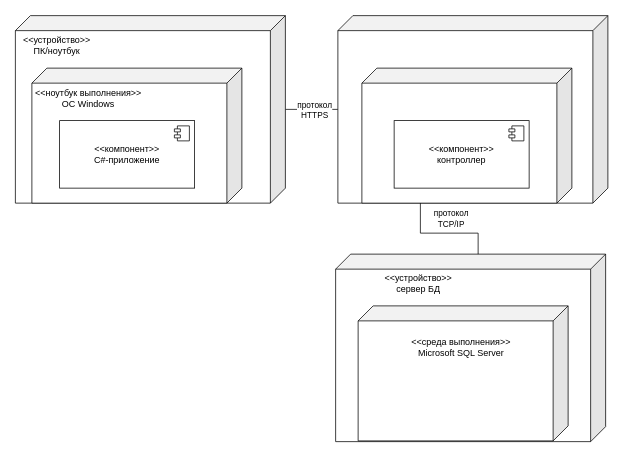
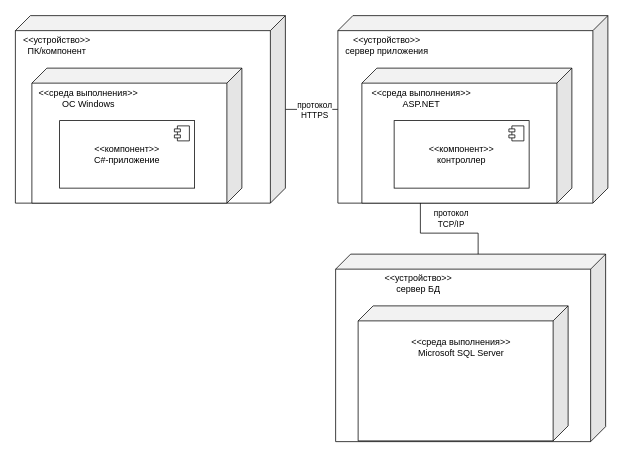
  <mxCell id="0" />
  <mxCell id="1" parent="0" />
  <mxCell id="2" style="edgeStyle=orthogonalEdgeStyle;rounded=0;orthogonalLoop=1;jettySize=auto;html=1;endArrow=none;endFill=0;" edge="1" parent="1" source="4" target="10"><mxGeometry relative="1" as="geometry" /></mxCell>
  <mxCell id="3" value="протокол&lt;br&gt;HTTPS" style="edgeLabel;html=1;align=center;verticalAlign=middle;resizable=0;points=[];" vertex="1" connectable="0" parent="2"><mxGeometry x="0.088" relative="1" as="geometry"><mxPoint as="offset" /></mxGeometry></mxCell>
  <mxCell id="4" value="" style="shape=cube;whiteSpace=wrap;html=1;boundedLbl=1;backgroundOutline=1;darkOpacity=0.05;darkOpacity2=0.1;flipH=1;" vertex="1" parent="1"><mxGeometry x="20" y="20" width="360" height="250" as="geometry" /></mxCell>
- <mxCell id="5" value="&amp;lt;&amp;lt;устройство&amp;gt;&amp;gt;&lt;br&gt;ПК/ноутбук" style="text;html=1;align=center;verticalAlign=middle;resizable=0;points=[];autosize=1;strokeColor=none;fillColor=none;" vertex="1" parent="1"><mxGeometry x="20" y="40" width="110" height="40" as="geometry" /></mxCell>
+ <mxCell id="5" value="&amp;lt;&amp;lt;устройство&amp;gt;&amp;gt;&lt;br&gt;ПК/компонент" style="text;html=1;align=center;verticalAlign=middle;resizable=0;points=[];autosize=1;strokeColor=none;fillColor=none;" vertex="1" parent="1"><mxGeometry x="20" y="40" width="110" height="40" as="geometry" /></mxCell>
  <mxCell id="6" value="" style="shape=cube;whiteSpace=wrap;html=1;boundedLbl=1;backgroundOutline=1;darkOpacity=0.05;darkOpacity2=0.1;flipH=1;" vertex="1" parent="1"><mxGeometry x="42" y="90" width="280" height="180" as="geometry" /></mxCell>
- <mxCell id="7" value="&amp;lt;&amp;lt;ноутбук выполнения&amp;gt;&amp;gt;&lt;br&gt;ОС Windows" style="text;html=1;align=center;verticalAlign=middle;resizable=0;points=[];autosize=1;strokeColor=none;fillColor=none;" vertex="1" parent="1"><mxGeometry x="37" y="110" width="160" height="40" as="geometry" /></mxCell>
+ <mxCell id="7" value="&amp;lt;&amp;lt;среда выполнения&amp;gt;&amp;gt;&lt;br&gt;ОС Windows" style="text;html=1;align=center;verticalAlign=middle;resizable=0;points=[];autosize=1;strokeColor=none;fillColor=none;" vertex="1" parent="1"><mxGeometry x="37" y="110" width="160" height="40" as="geometry" /></mxCell>
  <mxCell id="8" value="&amp;lt;&amp;lt;компонент&amp;gt;&amp;gt;&lt;br style=&quot;border-color: var(--border-color);&quot;&gt;C#-приложение" style="html=1;dropTarget=0;whiteSpace=wrap;" vertex="1" parent="1"><mxGeometry x="79" y="160" width="180" height="90" as="geometry" /></mxCell>
  <mxCell id="9" value="" style="shape=module;jettyWidth=8;jettyHeight=4;" vertex="1" parent="8"><mxGeometry x="1" width="20" height="20" relative="1" as="geometry"><mxPoint x="-27" y="7" as="offset" /></mxGeometry></mxCell>
  <mxCell id="10" value="" style="shape=cube;whiteSpace=wrap;html=1;boundedLbl=1;backgroundOutline=1;darkOpacity=0.05;darkOpacity2=0.1;flipH=1;" vertex="1" parent="1"><mxGeometry x="450" y="20" width="360" height="250" as="geometry" /></mxCell>
+ <mxCell id="11" value="&amp;lt;&amp;lt;устройство&amp;gt;&amp;gt;&lt;br&gt;сервер приложения" style="text;html=1;align=center;verticalAlign=middle;resizable=0;points=[];autosize=1;strokeColor=none;fillColor=none;" vertex="1" parent="1"><mxGeometry x="450" y="40" width="130" height="40" as="geometry" /></mxCell>
  <mxCell id="12" value="" style="shape=cube;whiteSpace=wrap;html=1;boundedLbl=1;backgroundOutline=1;darkOpacity=0.05;darkOpacity2=0.1;flipH=1;" vertex="1" parent="1"><mxGeometry x="482" y="90" width="280" height="180" as="geometry" /></mxCell>
+ <mxCell id="13" value="&amp;lt;&amp;lt;среда выполнения&amp;gt;&amp;gt;&lt;br&gt;ASP.NET" style="text;html=1;align=center;verticalAlign=middle;resizable=0;points=[];autosize=1;strokeColor=none;fillColor=none;" vertex="1" parent="1"><mxGeometry x="481" y="110" width="160" height="40" as="geometry" /></mxCell>
  <mxCell id="14" value="&amp;lt;&amp;lt;компонент&amp;gt;&amp;gt;&lt;br style=&quot;border-color: var(--border-color);&quot;&gt;контроллер" style="html=1;dropTarget=0;whiteSpace=wrap;" vertex="1" parent="1"><mxGeometry x="525" y="160" width="180" height="90" as="geometry" /></mxCell>
  <mxCell id="15" value="" style="shape=module;jettyWidth=8;jettyHeight=4;" vertex="1" parent="14"><mxGeometry x="1" width="20" height="20" relative="1" as="geometry"><mxPoint x="-27" y="7" as="offset" /></mxGeometry></mxCell>
  <mxCell id="16" value="" style="shape=cube;whiteSpace=wrap;html=1;boundedLbl=1;backgroundOutline=1;darkOpacity=0.05;darkOpacity2=0.1;flipH=1;" vertex="1" parent="1"><mxGeometry x="447" y="338" width="360" height="250" as="geometry" /></mxCell>
  <mxCell id="17" value="&amp;lt;&amp;lt;устройство&amp;gt;&amp;gt;&lt;br&gt;сервер БД" style="text;html=1;align=center;verticalAlign=middle;resizable=0;points=[];autosize=1;strokeColor=none;fillColor=none;" vertex="1" parent="1"><mxGeometry x="502" y="357" width="110" height="40" as="geometry" /></mxCell>
  <mxCell id="18" value="" style="shape=cube;whiteSpace=wrap;html=1;boundedLbl=1;backgroundOutline=1;darkOpacity=0.05;darkOpacity2=0.1;flipH=1;" vertex="1" parent="1"><mxGeometry x="477" y="407" width="280" height="180" as="geometry" /></mxCell>
  <mxCell id="19" value="&amp;lt;&amp;lt;среда выполнения&amp;gt;&amp;gt;&lt;br&gt;Microsoft SQL Server" style="text;html=1;align=center;verticalAlign=middle;resizable=0;points=[];autosize=1;strokeColor=none;fillColor=none;" vertex="1" parent="1"><mxGeometry x="534" y="442" width="160" height="40" as="geometry" /></mxCell>
  <mxCell id="20" style="edgeStyle=orthogonalEdgeStyle;rounded=0;orthogonalLoop=1;jettySize=auto;html=1;entryX=0;entryY=0;entryDx=170;entryDy=0;entryPerimeter=0;endArrow=none;endFill=0;" edge="1" parent="1" source="12" target="16"><mxGeometry relative="1" as="geometry"><Array as="points"><mxPoint x="560" y="310" /><mxPoint x="637" y="310" /></Array></mxGeometry></mxCell>
  <mxCell id="21" value="протокол&lt;br&gt;TCP/IP" style="edgeLabel;html=1;align=center;verticalAlign=middle;resizable=0;points=[];" vertex="1" connectable="0" parent="1"><mxGeometry x="520.998" y="270" as="geometry"><mxPoint x="80" y="20" as="offset" /></mxGeometry></mxCell>
